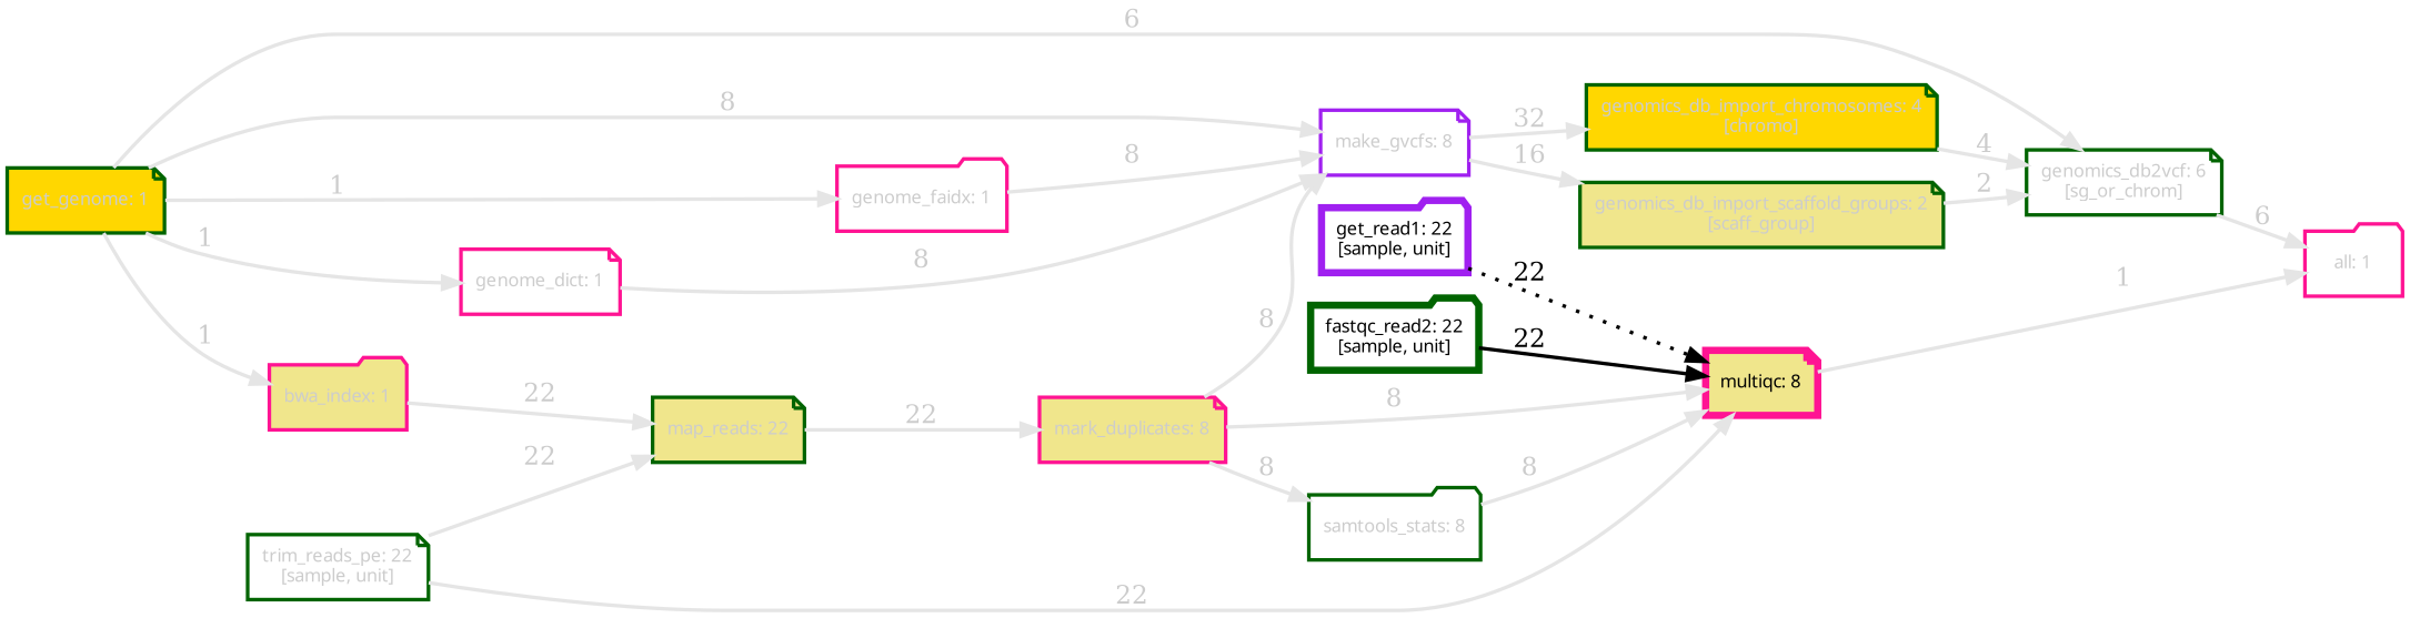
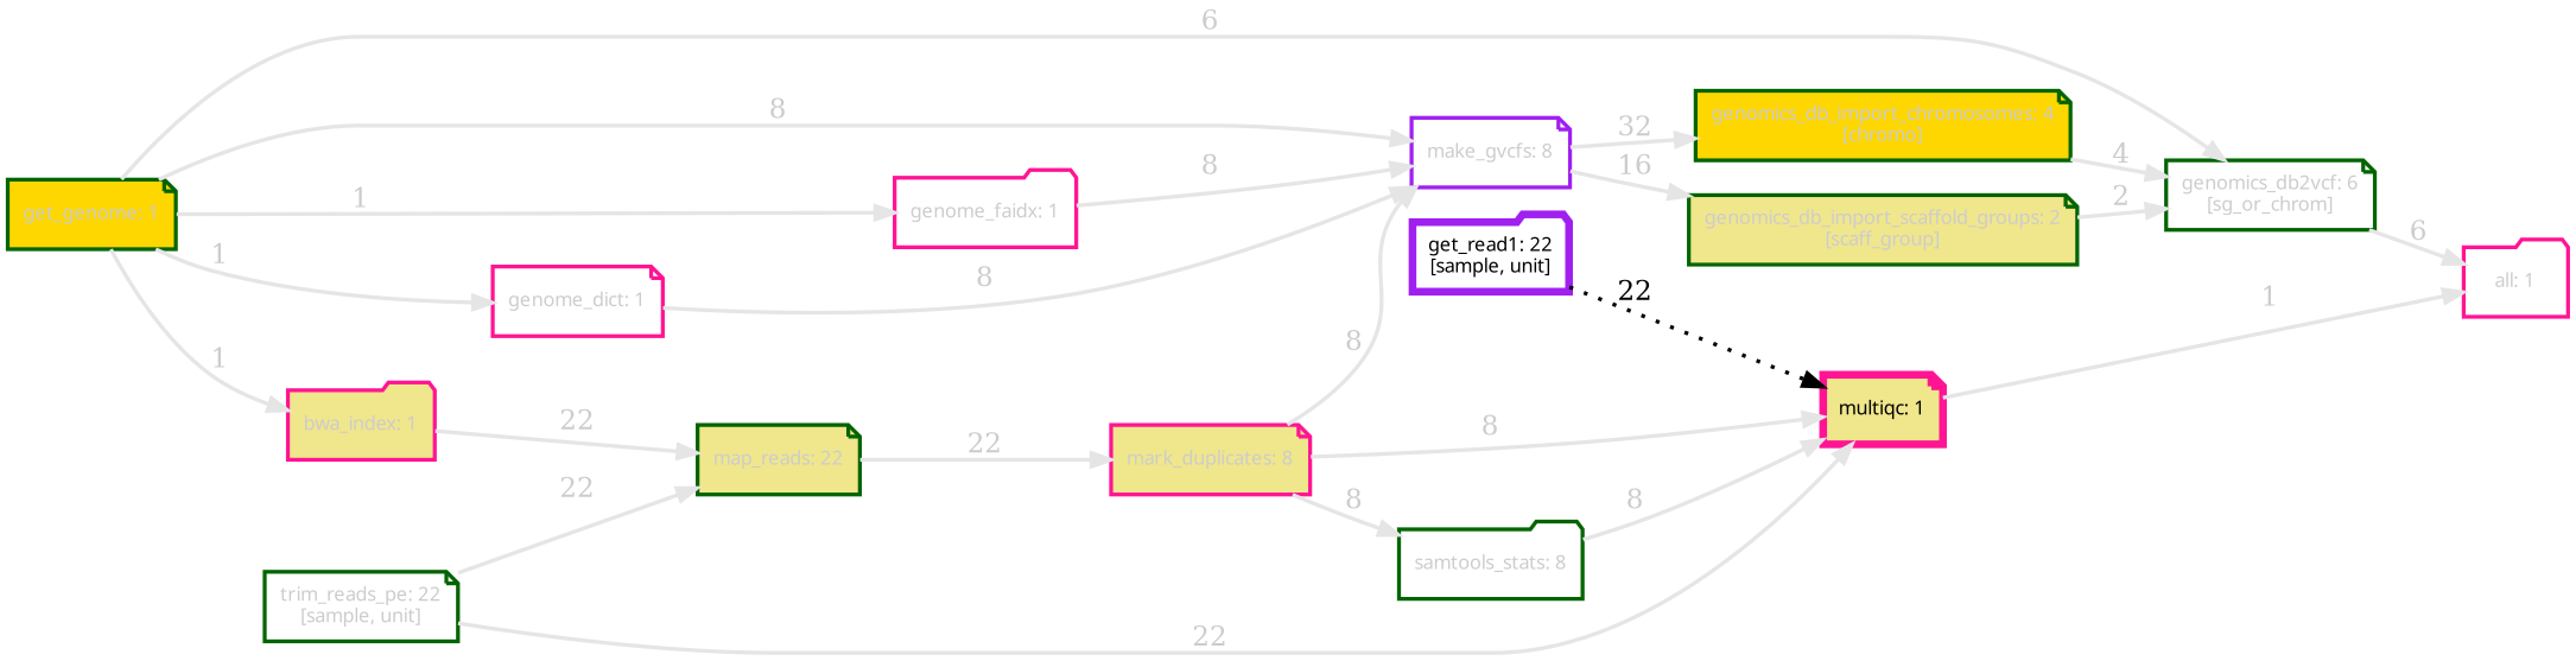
  digraph {
    bgcolor=white
    rankdir=LR
    node [color=darkgreen fillcolor=white fontcolor=gray80 fontname=sans fontsize=10 penwidth=2 shape=note style="rounded,filled"]
    edge [color=gray90 fontcolor=gray80 penwidth=2]
    n1 [color=deeppink fillcolor=khaki label="bwa_index: 1" shape=folder]
    n2 [fillcolor=khaki label="map_reads: 22"]
    n3 [color=deeppink fillcolor=khaki label="mark_duplicates: 8"]
    n4 [color=purple fontcolor=black label="get_read1: 22\n[sample, unit]" penwidth=4 shape=folder]
-   n5 [color=deeppink fillcolor=khaki fontcolor=black label="multiqc: 8" penwidth=4]
+   n5 [color=deeppink fillcolor=khaki fontcolor=black label="multiqc: 1" penwidth=4]
    n6 [color=deeppink label="all: 1" shape=folder]
-   n7 [fontcolor=black label="fastqc_read2: 22\n[sample, unit]" penwidth=4 shape=folder]
    n8 [color=deeppink label="genome_dict: 1"]
    n9 [color=purple label="make_gvcfs: 8"]
    n10 [fillcolor=gold label="genomics_db_import_chromosomes: 4\n[chromo]"]
    n11 [fillcolor=khaki label="genomics_db_import_scaffold_groups: 2\n[scaff_group]"]
    n12 [color=deeppink label="genome_faidx: 1" shape=folder]
    n13 [label="genomics_db2vcf: 6\n[sg_or_chrom]"]
    n14 [fillcolor=gold label="get_genome: 1"]
    n15 [label="samtools_stats: 8" shape=folder]
    n16 [label="trim_reads_pe: 22\n[sample, unit]"]
    n1 -> n2 [label=22]
    n2 -> n3 [label=22]
    n3 -> n5 [label=8]
    n3 -> n9 [label=8]
    n3 -> n15 [label=8]
    n4 -> n5 [color=black fontcolor=black label=22 style=dotted]
    n5 -> n6 [label=1]
-   n7 -> n5 [color=black fontcolor=black label=22 style=bold]
    n8 -> n9 [label=8]
    n9 -> n10 [label=32]
    n9 -> n11 [label=16]
    n10 -> n13 [label=4]
    n11 -> n13 [label=2]
    n12 -> n9 [label=8]
    n13 -> n6 [label=6]
    n14 -> n1 [label=1]
    n14 -> n8 [label=1]
    n14 -> n9 [label=8]
    n14 -> n12 [label=1]
    n14 -> n13 [label=6]
    n15 -> n5 [label=8]
    n16 -> n2 [label=22]
    n16 -> n5 [label=22]
  }
